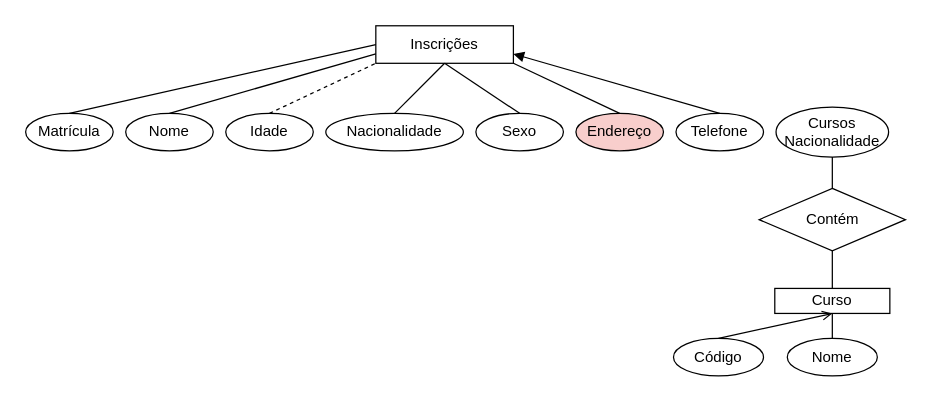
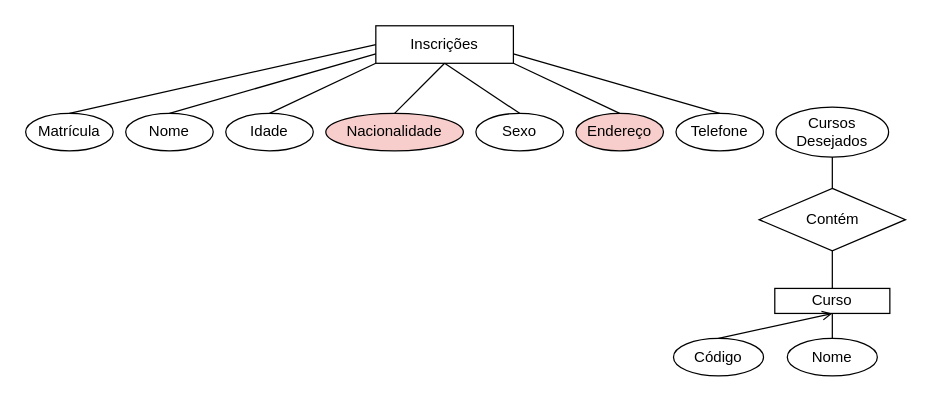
  <mxCell id="0" />
  <mxCell id="1" parent="0" />
  <mxCell id="2" value="Inscrições" style="rounded=0;whiteSpace=wrap;html=1;" parent="1" vertex="1"><mxGeometry x="300" y="20" width="110" height="30" as="geometry" /></mxCell>
  <mxCell id="3" value="Matrícula" style="ellipse;whiteSpace=wrap;html=1;" parent="1" vertex="1"><mxGeometry x="20" y="90" width="70" height="30" as="geometry" /></mxCell>
  <mxCell id="4" value="Nome" style="ellipse;whiteSpace=wrap;html=1;" parent="1" vertex="1"><mxGeometry x="100" y="90" width="70" height="30" as="geometry" /></mxCell>
  <mxCell id="5" value="Idade" style="ellipse;whiteSpace=wrap;html=1;" parent="1" vertex="1"><mxGeometry x="180" y="90" width="70" height="30" as="geometry" /></mxCell>
- <mxCell id="6" value="Nacionalidade" style="ellipse;whiteSpace=wrap;html=1;" parent="1" vertex="1"><mxGeometry x="260" y="90" width="110" height="30" as="geometry" /></mxCell>
- <mxCell id="7" value="Cursos Nacionalidade" style="ellipse;whiteSpace=wrap;html=1;" parent="1" vertex="1"><mxGeometry x="620" y="85" width="90" height="40" as="geometry" /></mxCell>
+ <mxCell id="6" value="Nacionalidade" style="ellipse;whiteSpace=wrap;html=1;fillColor=#f8cecc;" parent="1" vertex="1"><mxGeometry x="260" y="90" width="110" height="30" as="geometry" /></mxCell>
+ <mxCell id="7" value="Cursos Desejados" style="ellipse;whiteSpace=wrap;html=1;" parent="1" vertex="1"><mxGeometry x="620" y="85" width="90" height="40" as="geometry" /></mxCell>
  <mxCell id="8" value="Telefone" style="ellipse;whiteSpace=wrap;html=1;" parent="1" vertex="1"><mxGeometry x="540" y="90" width="70" height="30" as="geometry" /></mxCell>
  <mxCell id="9" value="Endereço" style="ellipse;whiteSpace=wrap;html=1;fillColor=#f8cecc;" parent="1" vertex="1"><mxGeometry x="460" y="90" width="70" height="30" as="geometry" /></mxCell>
  <mxCell id="10" value="Sexo" style="ellipse;whiteSpace=wrap;html=1;" parent="1" vertex="1"><mxGeometry x="380" y="90" width="70" height="30" as="geometry" /></mxCell>
  <mxCell id="11" value="" style="endArrow=none;html=1;entryX=0;entryY=0.5;entryDx=0;entryDy=0;exitX=0.5;exitY=0;exitDx=0;exitDy=0;" parent="1" source="3" target="2" edge="1"><mxGeometry width="50" height="50" relative="1" as="geometry"><mxPoint x="182" y="140" as="sourcePoint" /><mxPoint x="232" y="90" as="targetPoint" /></mxGeometry></mxCell>
  <mxCell id="12" value="" style="endArrow=none;html=1;entryX=0;entryY=0.75;entryDx=0;entryDy=0;exitX=0.5;exitY=0;exitDx=0;exitDy=0;" parent="1" source="4" target="2" edge="1"><mxGeometry width="50" height="50" relative="1" as="geometry"><mxPoint x="2" y="280" as="sourcePoint" /><mxPoint x="52" y="230" as="targetPoint" /></mxGeometry></mxCell>
- <mxCell id="13" value="" style="endArrow=none;html=1;entryX=0;entryY=1;entryDx=0;entryDy=0;exitX=0.5;exitY=0;exitDx=0;exitDy=0;dashed=1;" parent="1" source="5" target="2" edge="1"><mxGeometry width="50" height="50" relative="1" as="geometry"><mxPoint x="72" y="310" as="sourcePoint" /><mxPoint x="122" y="260" as="targetPoint" /></mxGeometry></mxCell>
+ <mxCell id="13" value="" style="endArrow=none;html=1;entryX=0;entryY=1;entryDx=0;entryDy=0;exitX=0.5;exitY=0;exitDx=0;exitDy=0;" parent="1" source="5" target="2" edge="1"><mxGeometry width="50" height="50" relative="1" as="geometry"><mxPoint x="72" y="310" as="sourcePoint" /><mxPoint x="122" y="260" as="targetPoint" /></mxGeometry></mxCell>
  <mxCell id="14" value="" style="endArrow=none;html=1;entryX=0.5;entryY=1;entryDx=0;entryDy=0;exitX=0.5;exitY=0;exitDx=0;exitDy=0;" parent="1" source="6" target="2" edge="1"><mxGeometry width="50" height="50" relative="1" as="geometry"><mxPoint x="122" y="320" as="sourcePoint" /><mxPoint x="172" y="270" as="targetPoint" /></mxGeometry></mxCell>
  <mxCell id="15" value="" style="endArrow=none;html=1;entryX=0.5;entryY=1;entryDx=0;entryDy=0;exitX=0.5;exitY=0;exitDx=0;exitDy=0;" parent="1" source="10" target="2" edge="1"><mxGeometry width="50" height="50" relative="1" as="geometry"><mxPoint x="272" y="280" as="sourcePoint" /><mxPoint x="322" y="230" as="targetPoint" /></mxGeometry></mxCell>
  <mxCell id="16" value="" style="endArrow=none;html=1;entryX=1;entryY=1;entryDx=0;entryDy=0;exitX=0.5;exitY=0;exitDx=0;exitDy=0;" parent="1" source="9" target="2" edge="1"><mxGeometry width="50" height="50" relative="1" as="geometry"><mxPoint x="142" y="270" as="sourcePoint" /><mxPoint x="192" y="220" as="targetPoint" /></mxGeometry></mxCell>
- <mxCell id="17" value="" style="endArrow=block;html=1;entryX=1;entryY=0.75;entryDx=0;entryDy=0;exitX=0.5;exitY=0;exitDx=0;exitDy=0;" parent="1" source="8" target="2" edge="1"><mxGeometry width="50" height="50" relative="1" as="geometry"><mxPoint x="282" y="260" as="sourcePoint" /><mxPoint x="332" y="210" as="targetPoint" /></mxGeometry></mxCell>
+ <mxCell id="17" value="" style="endArrow=none;html=1;entryX=1;entryY=0.75;entryDx=0;entryDy=0;exitX=0.5;exitY=0;exitDx=0;exitDy=0;" parent="1" source="8" target="2" edge="1"><mxGeometry width="50" height="50" relative="1" as="geometry"><mxPoint x="282" y="260" as="sourcePoint" /><mxPoint x="332" y="210" as="targetPoint" /></mxGeometry></mxCell>
  <mxCell id="18" value="Contém" style="rhombus;whiteSpace=wrap;html=1;" parent="1" vertex="1"><mxGeometry x="606.5" y="150" width="117" height="50" as="geometry" /></mxCell>
  <mxCell id="19" value="" style="endArrow=none;html=1;entryX=0.5;entryY=1;entryDx=0;entryDy=0;exitX=0.5;exitY=0;exitDx=0;exitDy=0;" parent="1" source="18" target="7" edge="1"><mxGeometry width="50" height="50" relative="1" as="geometry"><mxPoint x="302" y="270" as="sourcePoint" /><mxPoint x="352" y="220" as="targetPoint" /></mxGeometry></mxCell>
  <mxCell id="20" value="Curso" style="rounded=0;whiteSpace=wrap;html=1;" parent="1" vertex="1"><mxGeometry x="619" y="230" width="92" height="20" as="geometry" /></mxCell>
  <mxCell id="21" value="" style="endArrow=none;html=1;entryX=0.5;entryY=1;entryDx=0;entryDy=0;exitX=0.5;exitY=0;exitDx=0;exitDy=0;" parent="1" source="20" target="18" edge="1"><mxGeometry width="50" height="50" relative="1" as="geometry"><mxPoint x="342" y="250" as="sourcePoint" /><mxPoint x="392" y="200" as="targetPoint" /></mxGeometry></mxCell>
  <mxCell id="22" value="Código" style="ellipse;whiteSpace=wrap;html=1;rounded=0;" parent="1" vertex="1"><mxGeometry x="538" y="270" width="72" height="30" as="geometry" /></mxCell>
  <mxCell id="23" value="Nome" style="ellipse;whiteSpace=wrap;html=1;rounded=0;" parent="1" vertex="1"><mxGeometry x="629" y="270" width="72" height="30" as="geometry" /></mxCell>
  <mxCell id="24" value="" style="endArrow=open;html=1;entryX=0.5;entryY=1;entryDx=0;entryDy=0;exitX=0.5;exitY=0;exitDx=0;exitDy=0;" parent="1" source="22" target="20" edge="1"><mxGeometry width="50" height="50" relative="1" as="geometry"><mxPoint x="392" y="270" as="sourcePoint" /><mxPoint x="442" y="220" as="targetPoint" /></mxGeometry></mxCell>
  <mxCell id="25" value="" style="endArrow=none;html=1;entryX=0.5;entryY=1;entryDx=0;entryDy=0;exitX=0.5;exitY=0;exitDx=0;exitDy=0;" parent="1" source="23" target="20" edge="1"><mxGeometry width="50" height="50" relative="1" as="geometry"><mxPoint x="422" y="270" as="sourcePoint" /><mxPoint x="472" y="220" as="targetPoint" /></mxGeometry></mxCell>
